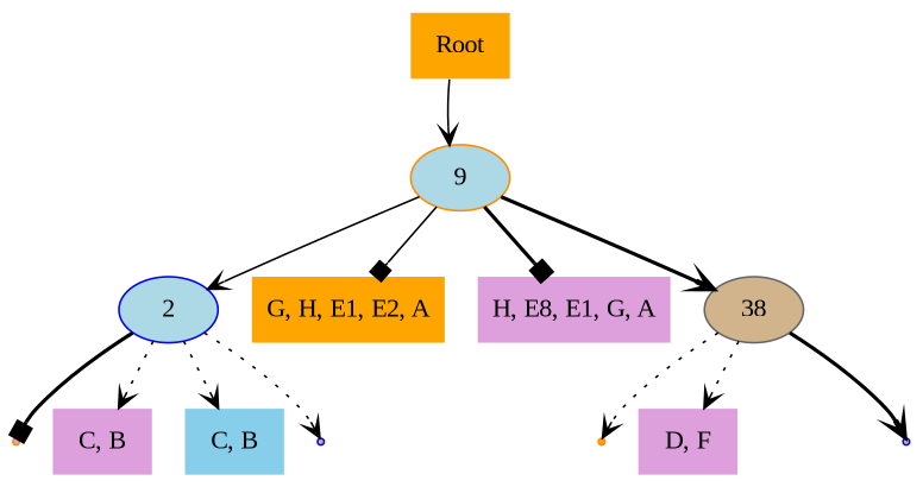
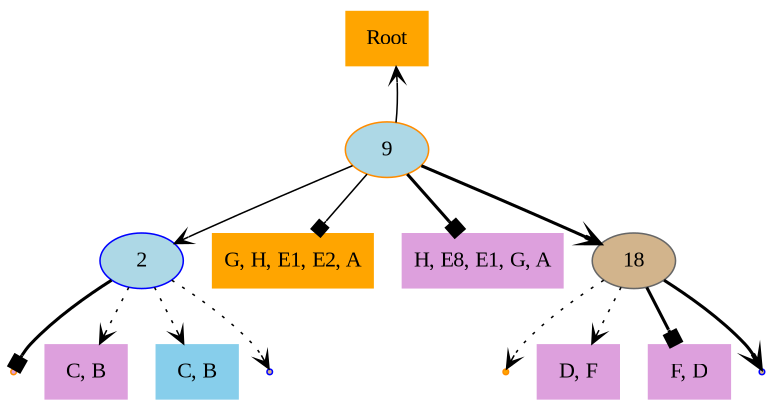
  digraph {
    fontname="Liberation Serif"
    node [color=darkorange fillcolor=plum fontname="Liberation Serif" shape=plaintext style=filled]
    edge [arrowhead=vee fontname="Liberation Serif" style=bold]
    n1 [fillcolor=orange label=Root]
    n2 [fillcolor=lightblue label=9 shape=""]
    n3 [color=blue fillcolor=lightblue label=2 shape=""]
    n4 [color=gray40 fillcolor=orange label="G, H, E1, E2, A"]
    n5 [color=gray40 label="H, E8, E1, G, A"]
-   n6 [color=gray40 fillcolor=tan label=38 shape=""]
+   n6 [color=gray40 fillcolor=tan label=18 shape=""]
    leaf0 [shape=point]
    n8 [color=blue label="C, B"]
    n9 [fillcolor=skyblue label="C, B"]
    leaf1 [color=blue fillcolor=tan shape=point]
    leaf2 [fillcolor=orange shape=point]
    n12 [color=gray40 label="D, F"]
+   n13 [color=blue label="F, D"]
    leaf3 [color=blue fillcolor=tan shape=point]
-   n1 -> n2 [style=solid]
+   n2 -> n1 [style=solid]
    n2 -> n3 [style=solid]
    n2 -> n4 [arrowhead=box style=solid]
    n2 -> n5 [arrowhead=box]
    n2 -> n6
    n3 -> leaf0 [arrowhead=box]
    n3 -> n8 [style=dotted]
    n3 -> n9 [style=dotted]
    n3 -> leaf1 [style=dotted]
    n6 -> leaf2 [style=dotted]
    n6 -> n12 [style=dotted]
+   n6 -> n13 [arrowhead=box]
    n6 -> leaf3
  }
